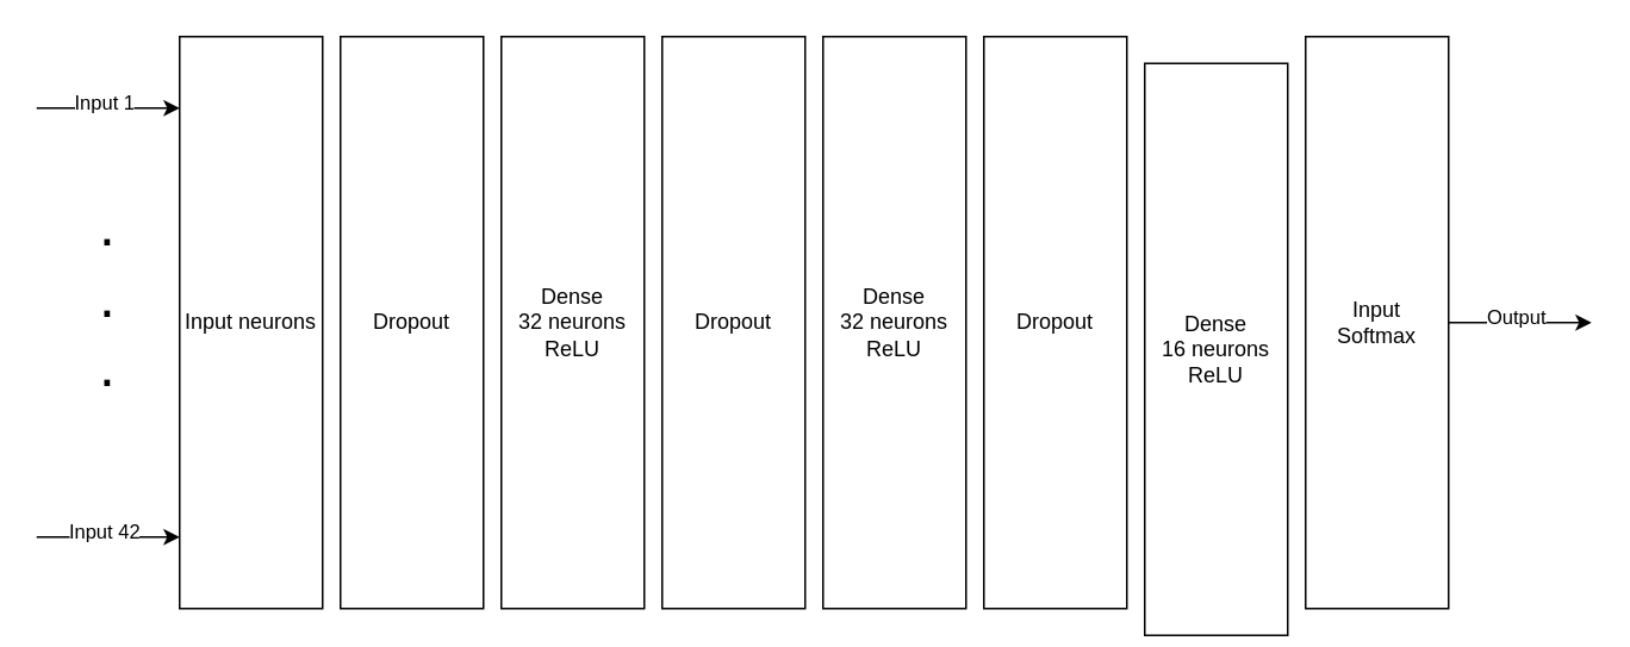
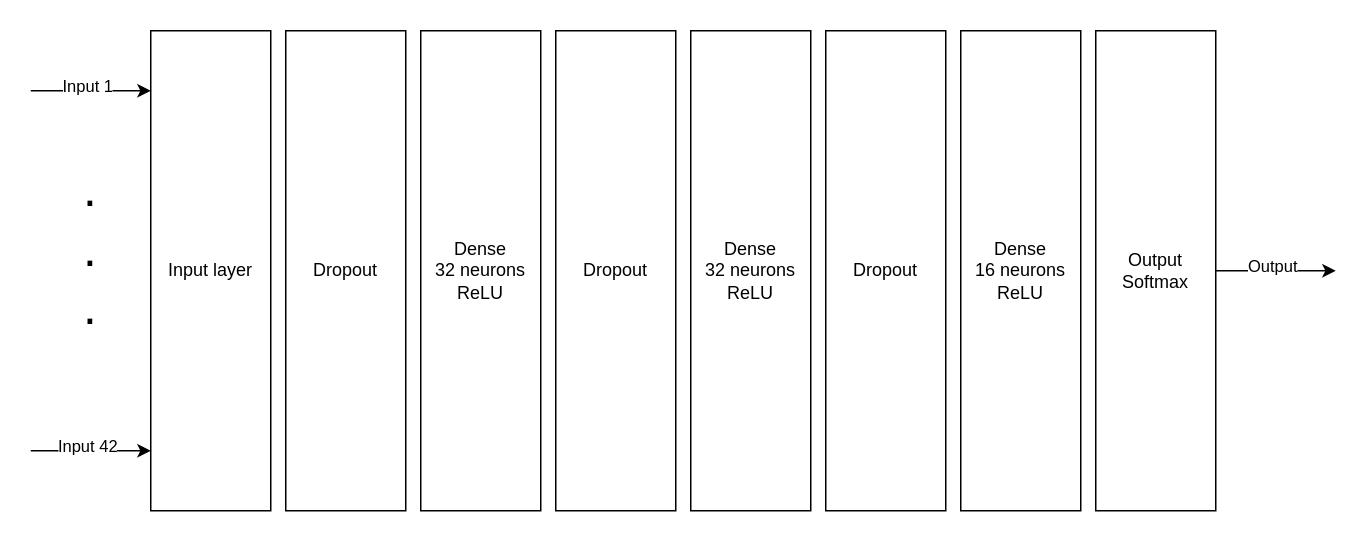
  <mxCell id="0" />
  <mxCell id="1" parent="0" />
- <mxCell id="2" value="Input neurons&lt;br&gt;" style="rounded=0;whiteSpace=wrap;html=1;" vertex="1" parent="1"><mxGeometry x="100" y="20" width="80" height="320" as="geometry" /></mxCell>
+ <mxCell id="2" value="Input layer&lt;br&gt;" style="rounded=0;whiteSpace=wrap;html=1;" vertex="1" parent="1"><mxGeometry x="100" y="20" width="80" height="320" as="geometry" /></mxCell>
  <mxCell id="3" value="" style="endArrow=classic;html=1;rounded=0;" edge="1" parent="1"><mxGeometry width="50" height="50" relative="1" as="geometry"><mxPoint x="20" y="60" as="sourcePoint" /><mxPoint x="100" y="60" as="targetPoint" /></mxGeometry></mxCell>
  <mxCell id="4" value="Input 1" style="edgeLabel;html=1;align=center;verticalAlign=middle;resizable=0;points=[];" vertex="1" connectable="0" parent="3"><mxGeometry x="-0.075" y="4" relative="1" as="geometry"><mxPoint as="offset" /></mxGeometry></mxCell>
  <mxCell id="5" value="" style="endArrow=classic;html=1;rounded=0;" edge="1" parent="1"><mxGeometry width="50" height="50" relative="1" as="geometry"><mxPoint x="20" y="300" as="sourcePoint" /><mxPoint x="100" y="300" as="targetPoint" /></mxGeometry></mxCell>
  <mxCell id="6" value="Input 42" style="edgeLabel;html=1;align=center;verticalAlign=middle;resizable=0;points=[];" vertex="1" connectable="0" parent="5"><mxGeometry x="-0.075" y="4" relative="1" as="geometry"><mxPoint as="offset" /></mxGeometry></mxCell>
  <mxCell id="7" value="&lt;font style=&quot;font-size: 33px&quot;&gt;.&lt;br&gt;.&lt;br&gt;.&lt;/font&gt;" style="text;html=1;strokeColor=none;fillColor=none;align=center;verticalAlign=middle;whiteSpace=wrap;rounded=0;" vertex="1" parent="1"><mxGeometry x="30" y="150" width="60" height="30" as="geometry" /></mxCell>
  <mxCell id="8" value="Dropout" style="rounded=0;whiteSpace=wrap;html=1;" vertex="1" parent="1"><mxGeometry x="190" y="20" width="80" height="320" as="geometry" /></mxCell>
  <mxCell id="9" value="Dense&lt;br&gt;32 neurons&lt;br&gt;ReLU" style="rounded=0;whiteSpace=wrap;html=1;" vertex="1" parent="1"><mxGeometry x="280" y="20" width="80" height="320" as="geometry" /></mxCell>
  <mxCell id="10" value="Dropout" style="rounded=0;whiteSpace=wrap;html=1;" vertex="1" parent="1"><mxGeometry x="370" y="20" width="80" height="320" as="geometry" /></mxCell>
  <mxCell id="11" value="Dropout" style="rounded=0;whiteSpace=wrap;html=1;" vertex="1" parent="1"><mxGeometry x="550" y="20" width="80" height="320" as="geometry" /></mxCell>
- <mxCell id="12" value="Input&lt;br&gt;Softmax" style="rounded=0;whiteSpace=wrap;html=1;" vertex="1" parent="1"><mxGeometry x="730" y="20" width="80" height="320" as="geometry" /></mxCell>
+ <mxCell id="12" value="Output&lt;br&gt;Softmax" style="rounded=0;whiteSpace=wrap;html=1;" vertex="1" parent="1"><mxGeometry x="730" y="20" width="80" height="320" as="geometry" /></mxCell>
  <mxCell id="13" value="" style="endArrow=classic;html=1;rounded=0;" edge="1" parent="1"><mxGeometry width="50" height="50" relative="1" as="geometry"><mxPoint x="810" y="180" as="sourcePoint" /><mxPoint x="890" y="180" as="targetPoint" /></mxGeometry></mxCell>
  <mxCell id="14" value="Output" style="edgeLabel;html=1;align=center;verticalAlign=middle;resizable=0;points=[];" vertex="1" connectable="0" parent="13"><mxGeometry x="-0.075" y="4" relative="1" as="geometry"><mxPoint as="offset" /></mxGeometry></mxCell>
  <mxCell id="15" value="Dense&lt;br&gt;32 neurons&lt;br&gt;ReLU" style="rounded=0;whiteSpace=wrap;html=1;" vertex="1" parent="1"><mxGeometry x="460" y="20" width="80" height="320" as="geometry" /></mxCell>
- <mxCell id="16" value="Dense&lt;br&gt;16 neurons&lt;br&gt;ReLU" style="rounded=0;whiteSpace=wrap;html=1;" vertex="1" parent="1"><mxGeometry x="640" y="35" width="80" height="320" as="geometry" /></mxCell>
+ <mxCell id="16" value="Dense&lt;br&gt;16 neurons&lt;br&gt;ReLU" style="rounded=0;whiteSpace=wrap;html=1;" vertex="1" parent="1"><mxGeometry x="640" y="20" width="80" height="320" as="geometry" /></mxCell>
